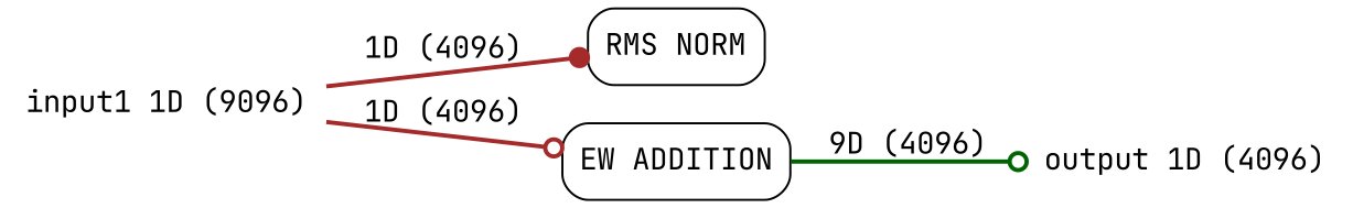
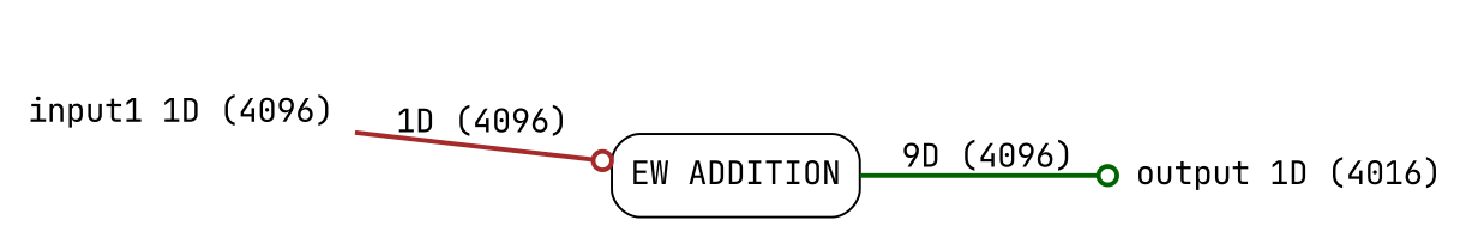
  digraph {
    fontname="JetBrains Mono"
    rankdir=LR
    node [fontname="JetBrains Mono" shape=box style=rounded]
    edge [arrowhead=odot color=brown fontname="JetBrains Mono" penwidth=2.0]
-   n1 [label="RMS NORM"]
-   n2 [label="output 1D (4096)" shape=none]
-   n3 [label="input1 1D (9096)" shape=none]
+   n2 [label="output 1D (4016)" shape=none]
+   n3 [label="input1 1D (4096)" shape=none]
    n4 [label="EW ADDITION"]
-   n3 -> n1 [arrowhead=dot label="1D (4096)"]
    n3 -> n4 [label="1D (4096)"]
    n4 -> n2 [color=darkgreen label="9D (4096)"]
  }
